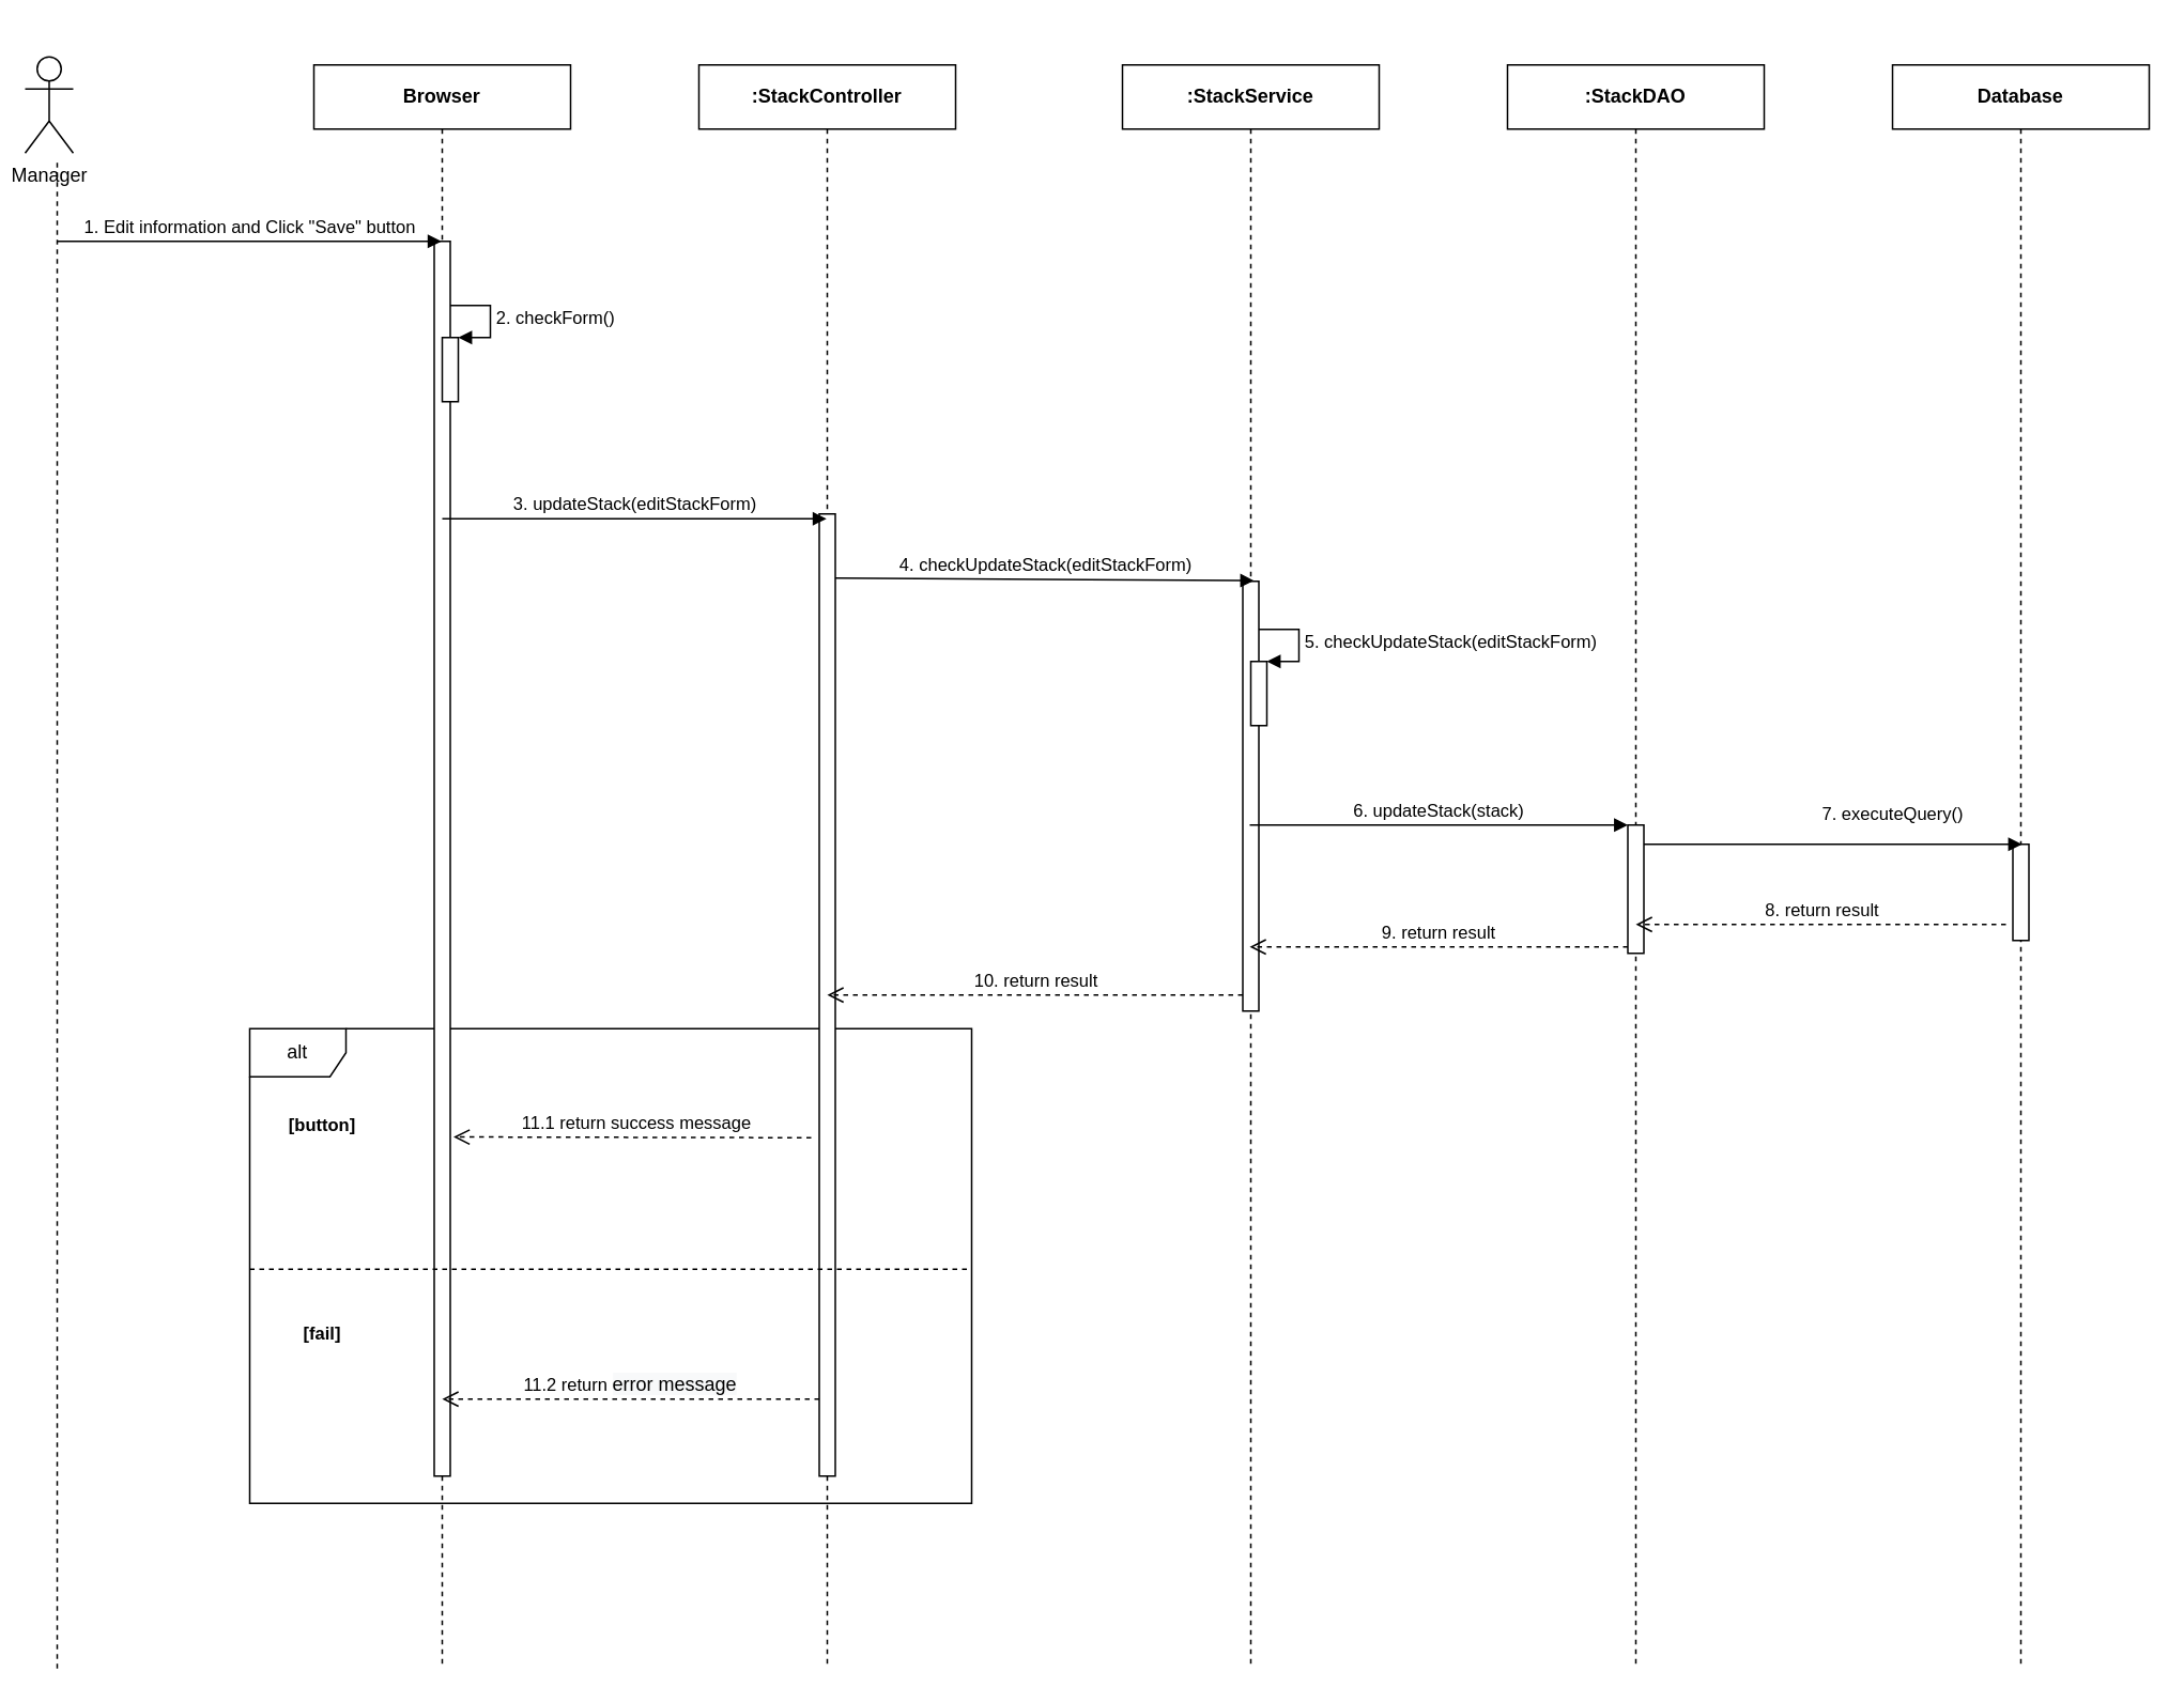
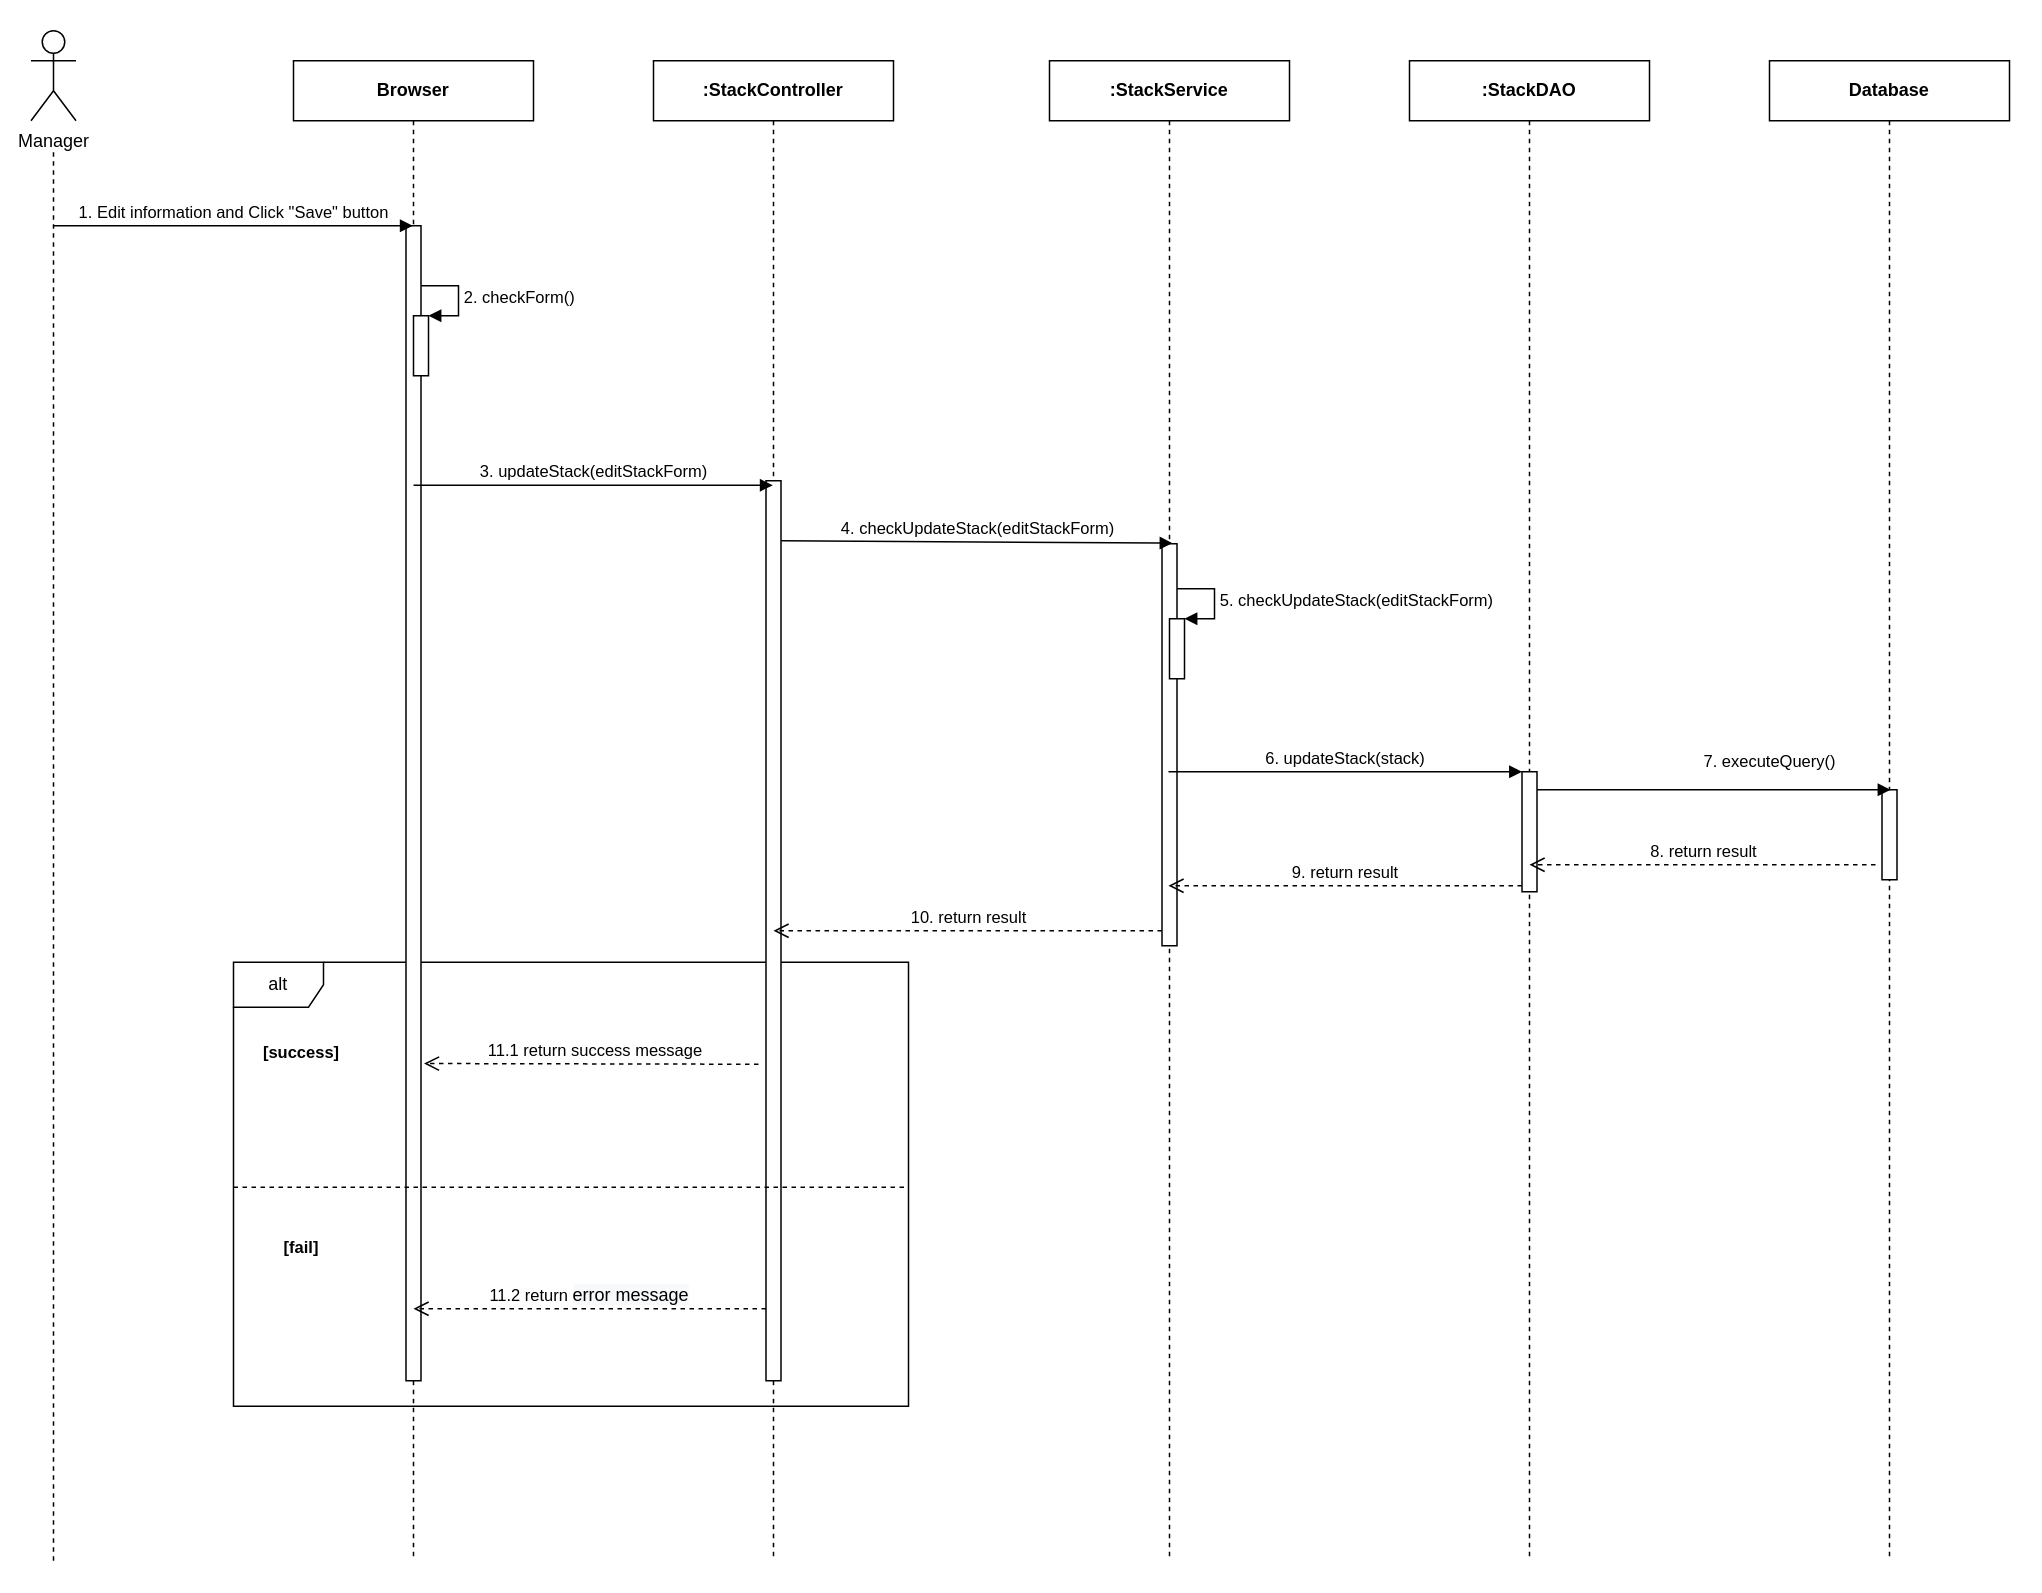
  <mxCell id="0" />
  <mxCell id="1" parent="0" />
  <mxCell id="2" value="alt" style="shape=umlFrame;whiteSpace=wrap;html=1;" parent="1" vertex="1"><mxGeometry x="155" y="641" width="450" height="296" as="geometry" /></mxCell>
  <mxCell id="3" value="&lt;b&gt;Browser&lt;/b&gt;" style="shape=umlLifeline;perimeter=lifelinePerimeter;whiteSpace=wrap;html=1;container=1;collapsible=0;recursiveResize=0;outlineConnect=0;" parent="1" vertex="1"><mxGeometry x="195" y="40" width="160" height="1000" as="geometry" /></mxCell>
  <mxCell id="4" value="" style="html=1;points=[];perimeter=orthogonalPerimeter;" parent="3" vertex="1"><mxGeometry x="75" y="110" width="10" height="770" as="geometry" /></mxCell>
  <mxCell id="5" value="&lt;b&gt;:StackDAO&lt;/b&gt;" style="shape=umlLifeline;perimeter=lifelinePerimeter;whiteSpace=wrap;html=1;container=1;collapsible=0;recursiveResize=0;outlineConnect=0;" parent="1" vertex="1"><mxGeometry x="939" y="40" width="160" height="1000" as="geometry" /></mxCell>
  <mxCell id="6" value="&lt;b&gt;:Stack&lt;/b&gt;&lt;b&gt;Service&lt;/b&gt;" style="shape=umlLifeline;perimeter=lifelinePerimeter;whiteSpace=wrap;html=1;container=1;collapsible=0;recursiveResize=0;outlineConnect=0;" parent="1" vertex="1"><mxGeometry x="699" y="40" width="160" height="1000" as="geometry" /></mxCell>
  <mxCell id="7" value="" style="html=1;points=[];perimeter=orthogonalPerimeter;" parent="6" vertex="1"><mxGeometry x="75" y="322" width="10" height="268" as="geometry" /></mxCell>
  <mxCell id="8" value="&lt;b&gt;:StackController&lt;/b&gt;" style="shape=umlLifeline;perimeter=lifelinePerimeter;whiteSpace=wrap;html=1;container=1;collapsible=0;recursiveResize=0;outlineConnect=0;" parent="1" vertex="1"><mxGeometry x="435" y="40" width="160" height="1000" as="geometry" /></mxCell>
  <mxCell id="9" value="" style="html=1;points=[];perimeter=orthogonalPerimeter;" parent="8" vertex="1"><mxGeometry x="75" y="280" width="10" height="600" as="geometry" /></mxCell>
  <mxCell id="10" value="1. Edit information and Click &quot;Save&quot; button" style="html=1;verticalAlign=bottom;endArrow=block;" parent="1" target="3" edge="1"><mxGeometry width="80" relative="1" as="geometry"><mxPoint x="35" y="150" as="sourcePoint" /><mxPoint x="115" y="150" as="targetPoint" /></mxGeometry></mxCell>
  <mxCell id="11" value="3. updateStack(editStackForm)" style="html=1;verticalAlign=bottom;endArrow=block;" parent="1" edge="1"><mxGeometry width="80" relative="1" as="geometry"><mxPoint x="275" y="323" as="sourcePoint" /><mxPoint x="514.5" y="323" as="targetPoint" /></mxGeometry></mxCell>
  <mxCell id="12" value="4. checkUpdateStack(editStackForm)" style="html=1;verticalAlign=bottom;endArrow=block;entryX=0.7;entryY=0.002;entryDx=0;entryDy=0;entryPerimeter=0;" parent="1" edge="1"><mxGeometry relative="1" as="geometry"><mxPoint x="520" y="360" as="sourcePoint" /><mxPoint x="781" y="361.6" as="targetPoint" /></mxGeometry></mxCell>
  <mxCell id="13" value="" style="html=1;points=[];perimeter=orthogonalPerimeter;" parent="1" vertex="1"><mxGeometry x="779" y="412" width="10" height="40" as="geometry" /></mxCell>
  <mxCell id="14" value="&lt;span style=&quot;text-align: center&quot;&gt;5. checkUpdateStack(&lt;/span&gt;&lt;span style=&quot;text-align: center&quot;&gt;editStackForm&lt;/span&gt;&lt;span style=&quot;text-align: center&quot;&gt;)&lt;/span&gt;" style="edgeStyle=orthogonalEdgeStyle;html=1;align=left;spacingLeft=2;endArrow=block;rounded=0;entryX=1;entryY=0;" parent="1" target="13" edge="1"><mxGeometry relative="1" as="geometry"><mxPoint x="784" y="392" as="sourcePoint" /><Array as="points"><mxPoint x="809" y="392" /></Array></mxGeometry></mxCell>
  <mxCell id="15" value="" style="html=1;points=[];perimeter=orthogonalPerimeter;" parent="1" vertex="1"><mxGeometry x="1014" y="514" width="10" height="80" as="geometry" /></mxCell>
  <mxCell id="16" value="6. updateStack(stack)" style="html=1;verticalAlign=bottom;endArrow=block;entryX=0;entryY=0;" parent="1" target="15" edge="1"><mxGeometry relative="1" as="geometry"><mxPoint x="778.324" y="514" as="sourcePoint" /></mxGeometry></mxCell>
  <mxCell id="17" value="9. return result" style="html=1;verticalAlign=bottom;endArrow=open;dashed=1;endSize=8;exitX=0;exitY=0.95;" parent="1" source="15" edge="1"><mxGeometry relative="1" as="geometry"><mxPoint x="778.324" y="590" as="targetPoint" /></mxGeometry></mxCell>
  <mxCell id="18" value="" style="html=1;points=[];perimeter=orthogonalPerimeter;" parent="1" vertex="1"><mxGeometry x="275" y="210" width="10" height="40" as="geometry" /></mxCell>
  <mxCell id="19" value="2. checkForm()" style="edgeStyle=orthogonalEdgeStyle;html=1;align=left;spacingLeft=2;endArrow=block;rounded=0;entryX=1;entryY=0;" parent="1" target="18" edge="1"><mxGeometry relative="1" as="geometry"><mxPoint x="280" y="190" as="sourcePoint" /><Array as="points"><mxPoint x="305" y="190" /></Array></mxGeometry></mxCell>
  <mxCell id="20" value="11.2 return&amp;nbsp;&lt;span style=&quot;font-size: 12px ; background-color: rgb(248 , 249 , 250)&quot;&gt;error message&lt;/span&gt;" style="html=1;verticalAlign=bottom;endArrow=open;dashed=1;endSize=8;" parent="1" edge="1"><mxGeometry relative="1" as="geometry"><mxPoint x="510" y="872" as="sourcePoint" /><mxPoint x="275" y="872" as="targetPoint" /></mxGeometry></mxCell>
  <mxCell id="21" value="&lt;b&gt;Database&lt;/b&gt;" style="shape=umlLifeline;perimeter=lifelinePerimeter;whiteSpace=wrap;html=1;container=1;collapsible=0;recursiveResize=0;outlineConnect=0;" parent="1" vertex="1"><mxGeometry x="1179" y="40" width="160" height="1000" as="geometry" /></mxCell>
  <mxCell id="22" value="" style="html=1;points=[];perimeter=orthogonalPerimeter;" parent="21" vertex="1"><mxGeometry x="75" y="486" width="10" height="60" as="geometry" /></mxCell>
  <mxCell id="23" value="7. executeQuery()" style="html=1;verticalAlign=bottom;endArrow=block;entryX=0;entryY=0;" parent="1" edge="1"><mxGeometry x="0.315" y="10" relative="1" as="geometry"><mxPoint x="1024.004" y="526" as="sourcePoint" /><mxPoint x="1259.68" y="526" as="targetPoint" /><mxPoint as="offset" /></mxGeometry></mxCell>
  <mxCell id="24" value="8. return result" style="html=1;verticalAlign=bottom;endArrow=open;dashed=1;endSize=8;exitX=0;exitY=0.95;" parent="1" edge="1"><mxGeometry relative="1" as="geometry"><mxPoint x="1019" y="576" as="targetPoint" /><mxPoint x="1249.68" y="576" as="sourcePoint" /></mxGeometry></mxCell>
  <mxCell id="25" value="11.1 return success message" style="html=1;verticalAlign=bottom;endArrow=open;dashed=1;endSize=8;" parent="1" edge="1"><mxGeometry x="-0.026" relative="1" as="geometry"><mxPoint x="282" y="708.52" as="targetPoint" /><mxPoint x="505" y="709" as="sourcePoint" /><mxPoint as="offset" /></mxGeometry></mxCell>
- <mxCell id="26" value="&lt;span style=&quot;font-size: 11px ; background-color: rgb(255 , 255 , 255)&quot;&gt;&lt;b&gt;[button]&lt;/b&gt;&lt;/span&gt;" style="text;html=1;align=center;verticalAlign=middle;resizable=0;points=[];autosize=1;" parent="1" vertex="1"><mxGeometry x="165" y="691" width="70" height="20" as="geometry" /></mxCell>
+ <mxCell id="26" value="&lt;span style=&quot;font-size: 11px ; background-color: rgb(255 , 255 , 255)&quot;&gt;&lt;b&gt;[success]&lt;/b&gt;&lt;/span&gt;" style="text;html=1;align=center;verticalAlign=middle;resizable=0;points=[];autosize=1;" parent="1" vertex="1"><mxGeometry x="165" y="691" width="70" height="20" as="geometry" /></mxCell>
  <mxCell id="27" value="&lt;span style=&quot;font-size: 11px ; background-color: rgb(255 , 255 , 255)&quot;&gt;&lt;b&gt;[fail]&lt;/b&gt;&lt;/span&gt;" style="text;html=1;align=center;verticalAlign=middle;resizable=0;points=[];autosize=1;" parent="1" vertex="1"><mxGeometry x="180" y="821" width="40" height="20" as="geometry" /></mxCell>
  <mxCell id="28" value="" style="endArrow=none;dashed=1;html=1;" parent="1" edge="1"><mxGeometry width="50" height="50" relative="1" as="geometry"><mxPoint x="155" y="791" as="sourcePoint" /><mxPoint x="605" y="791" as="targetPoint" /></mxGeometry></mxCell>
  <mxCell id="29" value="10. return result" style="html=1;verticalAlign=bottom;endArrow=open;dashed=1;endSize=8;exitX=0;exitY=0.963;exitDx=0;exitDy=0;exitPerimeter=0;" parent="1" source="7" edge="1"><mxGeometry relative="1" as="geometry"><mxPoint x="515.004" y="620" as="targetPoint" /><mxPoint x="765" y="620" as="sourcePoint" /></mxGeometry></mxCell>
- <mxCell id="30" value="Manager" style="shape=umlActor;verticalLabelPosition=bottom;verticalAlign=top;html=1;outlineConnect=0;rounded=0;glass=0;sketch=0;fillColor=none;" vertex="1" parent="1"><mxGeometry x="15" y="35" width="30" height="60" as="geometry" /></mxCell>
+ <mxCell id="30" value="Manager" style="shape=umlActor;verticalLabelPosition=bottom;verticalAlign=top;html=1;outlineConnect=0;rounded=0;glass=0;sketch=0;fillColor=none;" vertex="1" parent="1"><mxGeometry x="20" y="20" width="30" height="60" as="geometry" /></mxCell>
  <mxCell id="31" value="" style="endArrow=none;dashed=1;html=1;" edge="1" parent="1"><mxGeometry width="50" height="50" relative="1" as="geometry"><mxPoint x="35" y="1040" as="sourcePoint" /><mxPoint x="35" y="100" as="targetPoint" /></mxGeometry></mxCell>
